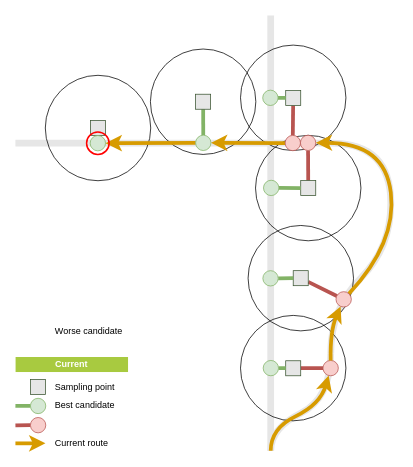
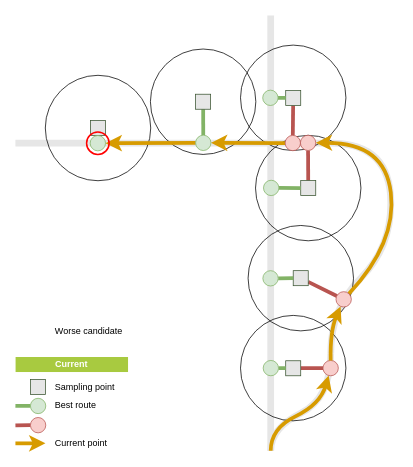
  <mxCell id="0" />
  <mxCell id="1" parent="0" />
  <mxCell id="2" value="" style="endArrow=none;html=1;strokeWidth=9;fillColor=#76608a;strokeColor=#E6E6E6;curved=1;" parent="1" edge="1"><mxGeometry width="50" height="50" relative="1" as="geometry"><mxPoint x="360" y="600" as="sourcePoint" /><mxPoint x="440" y="470" as="targetPoint" /><Array as="points"><mxPoint x="360" y="570" /><mxPoint x="440" y="530" /></Array></mxGeometry></mxCell>
  <mxCell id="3" value="" style="group" parent="1" vertex="1" connectable="0"><mxGeometry x="20" y="20" width="500" height="580" as="geometry" /></mxCell>
  <mxCell id="4" value="" style="endArrow=none;html=1;strokeWidth=9;fillColor=#76608a;strokeColor=#E6E6E6;" parent="3" edge="1"><mxGeometry width="50" height="50" relative="1" as="geometry"><mxPoint x="340" y="580" as="sourcePoint" /><mxPoint x="340" as="targetPoint" /></mxGeometry></mxCell>
  <mxCell id="5" value="" style="curved=1;endArrow=none;html=1;strokeWidth=9;fillColor=#76608a;endFill=0;strokeColor=#E6E6E6;" parent="3" edge="1"><mxGeometry width="50" height="50" relative="1" as="geometry"><mxPoint x="420" y="450" as="sourcePoint" /><mxPoint x="500" y="250" as="targetPoint" /><Array as="points"><mxPoint x="420" y="390" /><mxPoint x="500" y="310" /></Array></mxGeometry></mxCell>
  <mxCell id="6" value="" style="curved=1;endArrow=none;html=1;strokeWidth=9;fillColor=#76608a;endFill=0;strokeColor=#E6E6E6;" parent="3" edge="1"><mxGeometry width="50" height="50" relative="1" as="geometry"><mxPoint x="500" y="250" as="sourcePoint" /><mxPoint x="420" y="170" as="targetPoint" /><Array as="points"><mxPoint x="500" y="170" /></Array></mxGeometry></mxCell>
  <mxCell id="7" value="" style="endArrow=none;html=1;strokeWidth=9;fillColor=#76608a;strokeColor=#E6E6E6;" parent="3" edge="1"><mxGeometry width="50" height="50" relative="1" as="geometry"><mxPoint y="170" as="sourcePoint" /><mxPoint x="420" y="170" as="targetPoint" /></mxGeometry></mxCell>
  <mxCell id="8" value="" style="ellipse;whiteSpace=wrap;html=1;aspect=fixed;fillColor=none;" parent="1" vertex="1"><mxGeometry x="199.8" y="64.79" width="140.41" height="140.41" as="geometry" /></mxCell>
  <mxCell id="9" value="" style="ellipse;whiteSpace=wrap;html=1;aspect=fixed;fillColor=none;" parent="1" vertex="1"><mxGeometry x="319.79" y="419.59" width="140.41" height="140.41" as="geometry" /></mxCell>
  <mxCell id="10" value="" style="ellipse;whiteSpace=wrap;html=1;aspect=fixed;fillColor=none;" parent="1" vertex="1"><mxGeometry x="329.89" y="299.79" width="140.41" height="140.41" as="geometry" /></mxCell>
  <mxCell id="11" value="" style="ellipse;whiteSpace=wrap;html=1;aspect=fixed;fillColor=none;" parent="1" vertex="1"><mxGeometry x="339.79" y="179.79" width="140.41" height="140.41" as="geometry" /></mxCell>
  <mxCell id="12" value="" style="ellipse;whiteSpace=wrap;html=1;aspect=fixed;fillColor=none;" parent="1" vertex="1"><mxGeometry x="319.79" y="59.58" width="140.41" height="140.41" as="geometry" /></mxCell>
  <mxCell id="13" value="" style="ellipse;whiteSpace=wrap;html=1;aspect=fixed;fillColor=none;" parent="1" vertex="1"><mxGeometry x="59.8" y="99.79" width="140.41" height="140.41" as="geometry" /></mxCell>
  <mxCell id="14" style="edgeStyle=none;orthogonalLoop=1;jettySize=auto;html=1;endArrow=none;strokeWidth=5;fillColor=#76608a;strokeColor=#B85450;" parent="1" source="15" target="25" edge="1"><mxGeometry relative="1" as="geometry" /></mxCell>
  <mxCell id="15" value="" style="whiteSpace=wrap;html=1;rounded=0;shadow=0;strokeWidth=1;fontSize=24;align=right;strokeColor=#3A5431;fillColor=#E6E6E6;" parent="1" vertex="1"><mxGeometry x="380" y="480" width="20" height="20" as="geometry" /></mxCell>
  <mxCell id="16" style="edgeStyle=none;orthogonalLoop=1;jettySize=auto;html=1;endArrow=none;strokeColor=#B85450;strokeWidth=5;fillColor=#76608a;" parent="1" source="17" target="36" edge="1"><mxGeometry relative="1" as="geometry" /></mxCell>
  <mxCell id="17" value="" style="whiteSpace=wrap;html=1;rounded=0;shadow=0;strokeWidth=1;fontSize=24;align=right;strokeColor=#3A5431;fillColor=#E6E6E6;" parent="1" vertex="1"><mxGeometry x="390" y="360" width="20" height="20" as="geometry" /></mxCell>
  <mxCell id="18" style="edgeStyle=none;orthogonalLoop=1;jettySize=auto;html=1;endArrow=none;strokeColor=#B85450;strokeWidth=5;fillColor=#76608a;" parent="1" source="19" target="27" edge="1"><mxGeometry relative="1" as="geometry" /></mxCell>
  <mxCell id="19" value="" style="whiteSpace=wrap;html=1;rounded=0;shadow=0;strokeWidth=1;fontSize=24;align=right;strokeColor=#3A5431;fillColor=#E6E6E6;" parent="1" vertex="1"><mxGeometry x="400" y="240" width="20" height="20" as="geometry" /></mxCell>
  <mxCell id="20" style="edgeStyle=none;orthogonalLoop=1;jettySize=auto;html=1;endArrow=none;strokeColor=#B85450;strokeWidth=5;fillColor=#76608a;" parent="1" source="21" target="37" edge="1"><mxGeometry relative="1" as="geometry" /></mxCell>
  <mxCell id="21" value="" style="whiteSpace=wrap;html=1;rounded=0;shadow=0;strokeWidth=1;fontSize=24;align=right;strokeColor=#3A5431;fillColor=#E6E6E6;" parent="1" vertex="1"><mxGeometry x="380" y="120" width="20" height="20" as="geometry" /></mxCell>
  <mxCell id="22" style="edgeStyle=none;orthogonalLoop=1;jettySize=auto;html=1;endArrow=none;strokeColor=#82B366;strokeWidth=5;fillColor=#76608a;" parent="1" source="23" target="33" edge="1"><mxGeometry relative="1" as="geometry" /></mxCell>
  <mxCell id="23" value="" style="whiteSpace=wrap;html=1;rounded=0;shadow=0;strokeWidth=1;fontSize=24;align=right;strokeColor=#3A5431;fillColor=#E6E6E6;" parent="1" vertex="1"><mxGeometry x="260" y="125" width="20" height="20" as="geometry" /></mxCell>
  <mxCell id="24" value="" style="whiteSpace=wrap;html=1;rounded=0;shadow=0;strokeWidth=1;fontSize=24;align=right;strokeColor=#3A5431;fillColor=#E6E6E6;" parent="1" vertex="1"><mxGeometry x="120" y="160" width="20" height="20" as="geometry" /></mxCell>
  <mxCell id="25" value="" style="ellipse;whiteSpace=wrap;html=1;aspect=fixed;fillColor=#f8cecc;strokeColor=#b85450;rotation=0;" parent="1" vertex="1"><mxGeometry x="429.68" y="479.58" width="20.42" height="20.42" as="geometry" /></mxCell>
  <mxCell id="26" style="edgeStyle=none;orthogonalLoop=1;jettySize=auto;html=1;endArrow=none;strokeColor=#82B366;strokeWidth=5;fillColor=#76608a;" parent="1" source="41" target="17" edge="1"><mxGeometry relative="1" as="geometry" /></mxCell>
  <mxCell id="27" value="" style="ellipse;whiteSpace=wrap;html=1;aspect=fixed;fillColor=#f8cecc;strokeColor=#b85450;rotation=0;" parent="1" vertex="1"><mxGeometry x="399.58" y="179.57" width="20.42" height="20.42" as="geometry" /></mxCell>
  <mxCell id="28" style="edgeStyle=none;orthogonalLoop=1;jettySize=auto;html=1;endArrow=none;strokeColor=#82B366;strokeWidth=5;fillColor=#76608a;" parent="1" source="42" target="19" edge="1"><mxGeometry relative="1" as="geometry" /></mxCell>
  <mxCell id="29" style="edgeStyle=none;orthogonalLoop=1;jettySize=auto;html=1;endArrow=none;strokeColor=#82B366;strokeWidth=5;fillColor=#76608a;" parent="1" source="31" target="21" edge="1"><mxGeometry relative="1" as="geometry" /></mxCell>
  <mxCell id="30" style="edgeStyle=none;orthogonalLoop=1;jettySize=auto;html=1;endArrow=classic;strokeColor=#D79B00;strokeWidth=5;rounded=0;" parent="1" source="37" target="33" edge="1"><mxGeometry relative="1" as="geometry" /></mxCell>
  <mxCell id="31" value="" style="ellipse;whiteSpace=wrap;html=1;aspect=fixed;fillColor=#d5e8d4;strokeColor=#82b366;rotation=0;" parent="1" vertex="1"><mxGeometry x="349.37" y="119.58" width="20.42" height="20.42" as="geometry" /></mxCell>
  <mxCell id="32" style="edgeStyle=none;rounded=0;orthogonalLoop=1;jettySize=auto;html=1;strokeColor=#D79B00;strokeWidth=5;" parent="1" source="33" target="34" edge="1"><mxGeometry relative="1" as="geometry" /></mxCell>
  <mxCell id="33" value="" style="ellipse;whiteSpace=wrap;html=1;aspect=fixed;fillColor=#d5e8d4;strokeColor=#82b366;rotation=0;" parent="1" vertex="1"><mxGeometry x="260" y="179.58" width="20.42" height="20.42" as="geometry" /></mxCell>
  <mxCell id="34" value="" style="ellipse;whiteSpace=wrap;html=1;aspect=fixed;fillColor=#d5e8d4;strokeColor=#82b366;rotation=0;" parent="1" vertex="1"><mxGeometry x="119.58" y="180" width="20.42" height="20.42" as="geometry" /></mxCell>
  <mxCell id="35" style="edgeStyle=none;orthogonalLoop=1;jettySize=auto;html=1;strokeColor=#D79B00;strokeWidth=5;curved=1;" parent="1" source="36" target="27" edge="1"><mxGeometry relative="1" as="geometry"><Array as="points"><mxPoint x="528" y="323" /><mxPoint x="512" y="189" /></Array></mxGeometry></mxCell>
  <mxCell id="36" value="" style="ellipse;whiteSpace=wrap;html=1;aspect=fixed;fillColor=#f8cecc;strokeColor=#b85450;rotation=0;" parent="1" vertex="1"><mxGeometry x="447" y="388" width="20.42" height="20.42" as="geometry" /></mxCell>
  <mxCell id="37" value="" style="ellipse;whiteSpace=wrap;html=1;aspect=fixed;fillColor=#f8cecc;strokeColor=#b85450;rotation=0;" parent="1" vertex="1"><mxGeometry x="379.26" y="179.79" width="20.42" height="20.42" as="geometry" /></mxCell>
  <mxCell id="38" value="" style="endArrow=none;html=1;strokeWidth=5;fillColor=#76608a;strokeColor=#82B366;" parent="1" source="40" target="15" edge="1"><mxGeometry width="50" height="50" relative="1" as="geometry"><mxPoint x="560" y="470" as="sourcePoint" /><mxPoint x="610" y="420" as="targetPoint" /></mxGeometry></mxCell>
  <mxCell id="39" value="" style="endArrow=classic;html=1;strokeWidth=5;strokeColor=#D79B00;curved=1;" parent="1" source="25" target="36" edge="1"><mxGeometry width="50" height="50" relative="1" as="geometry"><mxPoint x="360" y="600" as="sourcePoint" /><mxPoint x="750" y="70" as="targetPoint" /><Array as="points"><mxPoint x="439" y="440" /></Array></mxGeometry></mxCell>
  <mxCell id="40" value="" style="ellipse;whiteSpace=wrap;html=1;aspect=fixed;fillColor=#d5e8d4;strokeColor=#82b366;rotation=0;" parent="1" vertex="1"><mxGeometry x="350" y="479.58" width="20.42" height="20.42" as="geometry" /></mxCell>
  <mxCell id="41" value="" style="ellipse;whiteSpace=wrap;html=1;aspect=fixed;fillColor=#d5e8d4;strokeColor=#82b366;rotation=0;" parent="1" vertex="1"><mxGeometry x="349.58" y="360" width="20.42" height="20.42" as="geometry" /></mxCell>
  <mxCell id="42" value="" style="ellipse;whiteSpace=wrap;html=1;aspect=fixed;fillColor=#d5e8d4;strokeColor=#82b366;rotation=0;" parent="1" vertex="1"><mxGeometry x="350.42" y="239.58" width="20.42" height="20.42" as="geometry" /></mxCell>
  <mxCell id="43" value="&lt;b&gt;Current&lt;/b&gt;" style="text;html=1;strokeColor=none;align=center;verticalAlign=middle;whiteSpace=wrap;rounded=0;fillColor=#a8ca40;fontColor=#FFFFFF;" parent="1" vertex="1"><mxGeometry x="20.21" y="475" width="149.79" height="20" as="geometry" /></mxCell>
- <mxCell id="44" value="Best candidate" style="text;html=1;strokeColor=none;fillColor=none;align=left;verticalAlign=middle;whiteSpace=wrap;rounded=0;" parent="1" vertex="1"><mxGeometry x="70.63" y="530" width="89.37" height="20" as="geometry" /></mxCell>
+ <mxCell id="44" value="Best route" style="text;html=1;strokeColor=none;fillColor=none;align=left;verticalAlign=middle;whiteSpace=wrap;rounded=0;" parent="1" vertex="1"><mxGeometry x="70.63" y="530" width="89.37" height="20" as="geometry" /></mxCell>
  <mxCell id="45" value="" style="curved=1;html=1;strokeColor=#B85450;fontColor=#000000;fontSize=11;rounded=1;strokeWidth=5;fillColor=#76608a;endArrow=none;" parent="1" target="52" edge="1"><mxGeometry width="50" height="50" relative="1" as="geometry"><mxPoint x="20" y="566" as="sourcePoint" /><mxPoint x="-80" y="96" as="targetPoint" /><Array as="points" /></mxGeometry></mxCell>
  <mxCell id="46" value="&lt;span style=&quot;text-align: right&quot;&gt;Worse candidate&lt;/span&gt;" style="text;html=1;strokeColor=none;fillColor=none;align=left;verticalAlign=middle;whiteSpace=wrap;rounded=0;" parent="1" vertex="1"><mxGeometry x="70.63" y="431" width="99.37" height="20" as="geometry" /></mxCell>
  <mxCell id="47" value="" style="endArrow=none;html=1;strokeWidth=5;fillColor=#76608a;strokeColor=#82B366;" parent="1" source="50" edge="1"><mxGeometry width="50" height="50" relative="1" as="geometry"><mxPoint x="-80" y="70" as="sourcePoint" /><mxPoint x="20" y="540" as="targetPoint" /></mxGeometry></mxCell>
  <mxCell id="48" value="" style="curved=1;html=1;strokeColor=#D79B00;fontColor=#000000;fontSize=11;rounded=0;strokeWidth=5;" parent="1" edge="1"><mxGeometry width="50" height="50" relative="1" as="geometry"><mxPoint x="20" y="590" as="sourcePoint" /><mxPoint x="60" y="590" as="targetPoint" /><Array as="points" /></mxGeometry></mxCell>
- <mxCell id="49" value="&lt;span style=&quot;text-align: right&quot;&gt;Current route&lt;/span&gt;" style="text;html=1;strokeColor=none;fillColor=none;align=left;verticalAlign=middle;whiteSpace=wrap;rounded=0;" parent="1" vertex="1"><mxGeometry x="70.63" y="580" width="99.37" height="20" as="geometry" /></mxCell>
+ <mxCell id="49" value="&lt;span style=&quot;text-align: right&quot;&gt;Current point&lt;/span&gt;" style="text;html=1;strokeColor=none;fillColor=none;align=left;verticalAlign=middle;whiteSpace=wrap;rounded=0;" parent="1" vertex="1"><mxGeometry x="70.63" y="580" width="99.37" height="20" as="geometry" /></mxCell>
  <mxCell id="50" value="" style="ellipse;whiteSpace=wrap;html=1;aspect=fixed;fillColor=#d5e8d4;strokeColor=#82b366;rotation=0;" parent="1" vertex="1"><mxGeometry x="40" y="530" width="20.42" height="20.42" as="geometry" /></mxCell>
  <mxCell id="51" value="" style="endArrow=none;html=1;strokeWidth=5;fillColor=#76608a;strokeColor=#82B366;" parent="1" target="50" edge="1"><mxGeometry width="50" height="50" relative="1" as="geometry"><mxPoint x="60" y="540" as="sourcePoint" /><mxPoint y="70" as="targetPoint" x="-120" /></mxGeometry></mxCell>
  <mxCell id="52" value="" style="ellipse;whiteSpace=wrap;html=1;aspect=fixed;fillColor=#f8cecc;strokeColor=#b85450;rotation=0;" parent="1" vertex="1"><mxGeometry x="40" y="555.58" width="20.42" height="20.42" as="geometry" /></mxCell>
  <mxCell id="53" value="" style="whiteSpace=wrap;html=1;rounded=0;shadow=0;strokeWidth=1;fontSize=24;align=right;strokeColor=#3A5431;fillColor=#E6E6E6;" parent="1" vertex="1"><mxGeometry x="40" y="505" width="20" height="20" as="geometry" /></mxCell>
  <mxCell id="54" value="Sampling point" style="text;html=1;strokeColor=none;fillColor=none;align=left;verticalAlign=middle;whiteSpace=wrap;rounded=0;" parent="1" vertex="1"><mxGeometry x="70.63" y="505" width="89.37" height="20" as="geometry" /></mxCell>
  <mxCell id="55" value="" style="endArrow=none;html=1;strokeWidth=5;fillColor=#76608a;strokeColor=#82B366;" parent="1" edge="1"><mxGeometry width="50" height="50" relative="1" as="geometry"><mxPoint x="60" y="515" as="sourcePoint" /><mxPoint x="60.42" y="515.21" as="targetPoint" /></mxGeometry></mxCell>
  <mxCell id="56" value="" style="endArrow=classic;html=1;strokeWidth=5;strokeColor=#D79B00;curved=1;" parent="1" target="25" edge="1"><mxGeometry width="50" height="50" relative="1" as="geometry"><mxPoint x="360" y="600" as="sourcePoint" /><mxPoint x="440" y="470" as="targetPoint" /><Array as="points"><mxPoint x="360" y="570" /><mxPoint x="426" y="538" /></Array></mxGeometry></mxCell>
  <mxCell id="57" value="" style="ellipse;whiteSpace=wrap;html=1;aspect=fixed;rotation=0;rounded=0;shadow=0;fontSize=24;align=right;strokeWidth=2;fillColor=none;strokeColor=#FF0000;" parent="1" vertex="1"><mxGeometry x="114.79" y="175.21" width="30" height="30" as="geometry" /></mxCell>
